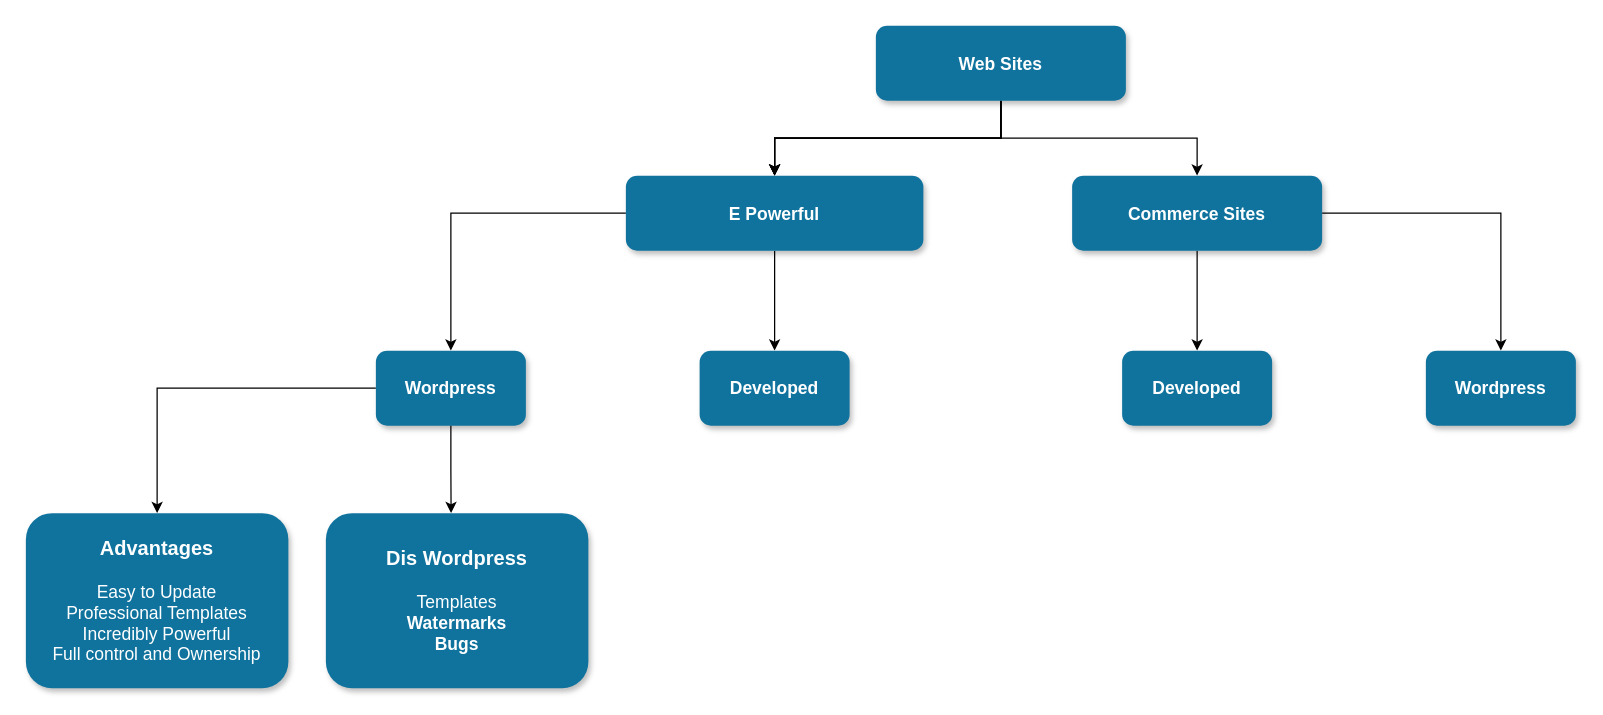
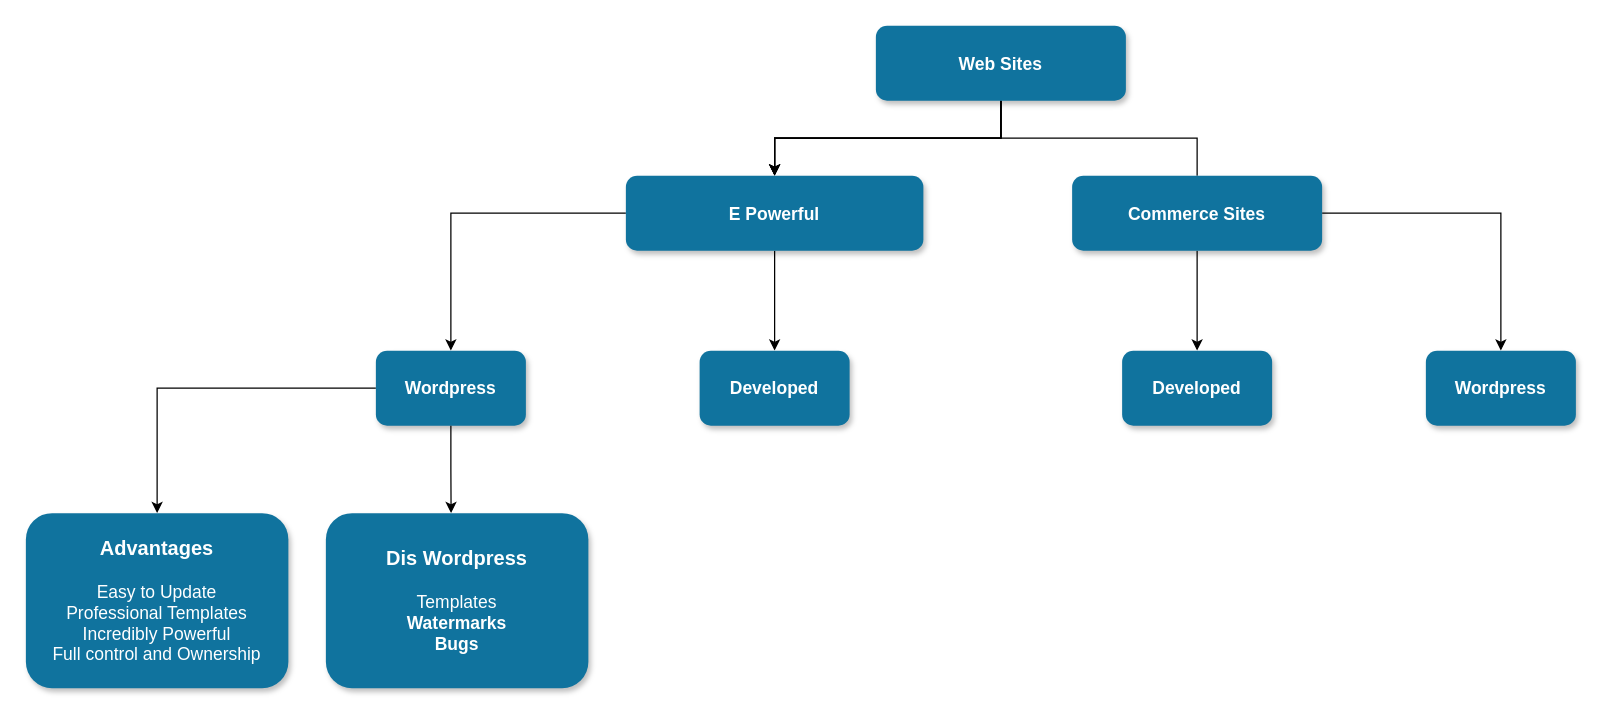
  <mxCell id="0" />
  <mxCell id="1" parent="0" />
  <mxCell id="2" value="" style="edgeStyle=orthogonalEdgeStyle;rounded=0;orthogonalLoop=1;jettySize=auto;html=1;" edge="1" parent="1" source="7" target="10"><mxGeometry relative="1" as="geometry" /></mxCell>
  <mxCell id="3" value="" style="edgeStyle=orthogonalEdgeStyle;rounded=0;orthogonalLoop=1;jettySize=auto;html=1;" edge="1" parent="1" source="7" target="10"><mxGeometry relative="1" as="geometry" /></mxCell>
  <mxCell id="4" value="" style="edgeStyle=orthogonalEdgeStyle;rounded=0;orthogonalLoop=1;jettySize=auto;html=1;" edge="1" parent="1" source="7" target="10"><mxGeometry relative="1" as="geometry" /></mxCell>
  <mxCell id="5" value="" style="edgeStyle=orthogonalEdgeStyle;rounded=0;orthogonalLoop=1;jettySize=auto;html=1;" edge="1" parent="1" source="7" target="10"><mxGeometry relative="1" as="geometry" /></mxCell>
- <mxCell id="6" value="" style="edgeStyle=orthogonalEdgeStyle;rounded=0;orthogonalLoop=1;jettySize=auto;html=1;" edge="1" parent="1" source="7" target="13"><mxGeometry relative="1" as="geometry" /></mxCell>
+ <mxCell id="6" value="" style="edgeStyle=orthogonalEdgeStyle;rounded=0;orthogonalLoop=1;jettySize=auto;html=1;endArrow=none;" edge="1" parent="1" source="7" target="13"><mxGeometry relative="1" as="geometry" /></mxCell>
  <mxCell id="7" value="Web Sites" style="rounded=1;fillColor=#10739E;strokeColor=none;shadow=1;gradientColor=none;fontStyle=1;fontColor=#FFFFFF;fontSize=14;" parent="1" vertex="1"><mxGeometry x="700" y="20" width="200" height="60" as="geometry" /></mxCell>
  <mxCell id="8" value="" style="edgeStyle=orthogonalEdgeStyle;rounded=0;orthogonalLoop=1;jettySize=auto;html=1;" edge="1" parent="1" source="10" target="15"><mxGeometry relative="1" as="geometry" /></mxCell>
  <mxCell id="9" value="" style="edgeStyle=orthogonalEdgeStyle;rounded=0;orthogonalLoop=1;jettySize=auto;html=1;" edge="1" parent="1" source="10" target="16"><mxGeometry relative="1" as="geometry" /></mxCell>
  <mxCell id="10" value="E Powerful" style="rounded=1;fillColor=#10739E;strokeColor=none;shadow=1;gradientColor=none;fontStyle=1;fontColor=#FFFFFF;fontSize=14;" parent="1" vertex="1"><mxGeometry x="500" y="140" width="238" height="60" as="geometry" /></mxCell>
  <mxCell id="11" style="edgeStyle=orthogonalEdgeStyle;rounded=0;orthogonalLoop=1;jettySize=auto;html=1;exitX=1;exitY=0.5;exitDx=0;exitDy=0;entryX=0.5;entryY=0;entryDx=0;entryDy=0;" edge="1" parent="1" source="13" target="17"><mxGeometry relative="1" as="geometry" /></mxCell>
  <mxCell id="12" style="edgeStyle=orthogonalEdgeStyle;rounded=0;orthogonalLoop=1;jettySize=auto;html=1;exitX=0.5;exitY=1;exitDx=0;exitDy=0;entryX=0.5;entryY=0;entryDx=0;entryDy=0;" edge="1" parent="1" source="13" target="18"><mxGeometry relative="1" as="geometry" /></mxCell>
  <mxCell id="13" value="Commerce Sites" style="rounded=1;fillColor=#10739E;strokeColor=none;shadow=1;gradientColor=none;fontStyle=1;fontColor=#FFFFFF;fontSize=14;" vertex="1" parent="1"><mxGeometry x="857" y="140" width="200" height="60" as="geometry" /></mxCell>
  <mxCell id="14" value="" style="edgeStyle=orthogonalEdgeStyle;rounded=0;orthogonalLoop=1;jettySize=auto;html=1;" edge="1" parent="1" source="15" target="19"><mxGeometry relative="1" as="geometry" /></mxCell>
  <mxCell id="15" value="Wordpress" style="whiteSpace=wrap;html=1;fontSize=14;fillColor=#10739E;strokeColor=none;fontColor=#FFFFFF;rounded=1;shadow=1;gradientColor=none;fontStyle=1;" vertex="1" parent="1"><mxGeometry x="300" y="280" width="120" height="60" as="geometry" /></mxCell>
  <mxCell id="16" value="Developed" style="whiteSpace=wrap;html=1;fontSize=14;fillColor=#10739E;strokeColor=none;fontColor=#FFFFFF;rounded=1;shadow=1;gradientColor=none;fontStyle=1;" vertex="1" parent="1"><mxGeometry x="559" y="280" width="120" height="60" as="geometry" /></mxCell>
  <mxCell id="17" value="Wordpress" style="whiteSpace=wrap;html=1;fontSize=14;fillColor=#10739E;strokeColor=none;fontColor=#FFFFFF;rounded=1;shadow=1;gradientColor=none;fontStyle=1;" vertex="1" parent="1"><mxGeometry x="1140" y="280" width="120" height="60" as="geometry" /></mxCell>
  <mxCell id="18" value="Developed" style="whiteSpace=wrap;html=1;fontSize=14;fillColor=#10739E;strokeColor=none;fontColor=#FFFFFF;rounded=1;shadow=1;gradientColor=none;fontStyle=1;" vertex="1" parent="1"><mxGeometry x="897" y="280" width="120" height="60" as="geometry" /></mxCell>
  <mxCell id="19" value="&lt;font style=&quot;font-size: 16px;&quot;&gt;Advantages&lt;/font&gt;&lt;br&gt;&lt;br&gt;&lt;span style=&quot;font-weight: normal;&quot;&gt;Easy to Update&lt;br&gt;Professional Templates&lt;br&gt;Incredibly Powerful&lt;br&gt;Full control and Ownership&lt;/span&gt;" style="whiteSpace=wrap;html=1;fontSize=14;fillColor=#10739E;strokeColor=none;fontColor=#FFFFFF;rounded=1;shadow=1;gradientColor=none;fontStyle=1;" vertex="1" parent="1"><mxGeometry x="20" y="410" width="210" height="140" as="geometry" /></mxCell>
  <mxCell id="20" value="&lt;font style=&quot;font-size: 16px;&quot;&gt;Dis Wordpress&lt;/font&gt;&lt;br&gt;&lt;br&gt;&lt;span style=&quot;font-weight: 400;&quot;&gt;Templates&lt;br&gt;&lt;/span&gt;Watermarks&lt;br&gt;Bugs" style="whiteSpace=wrap;html=1;fontSize=14;fillColor=#10739E;strokeColor=none;fontColor=#FFFFFF;rounded=1;shadow=1;gradientColor=none;fontStyle=1;" vertex="1" parent="1"><mxGeometry x="260" y="410" width="210" height="140" as="geometry" /></mxCell>
  <mxCell id="21" style="edgeStyle=orthogonalEdgeStyle;rounded=0;orthogonalLoop=1;jettySize=auto;html=1;exitX=0.5;exitY=1;exitDx=0;exitDy=0;entryX=0.477;entryY=0;entryDx=0;entryDy=0;entryPerimeter=0;" edge="1" parent="1" source="15" target="20"><mxGeometry relative="1" as="geometry" /></mxCell>
